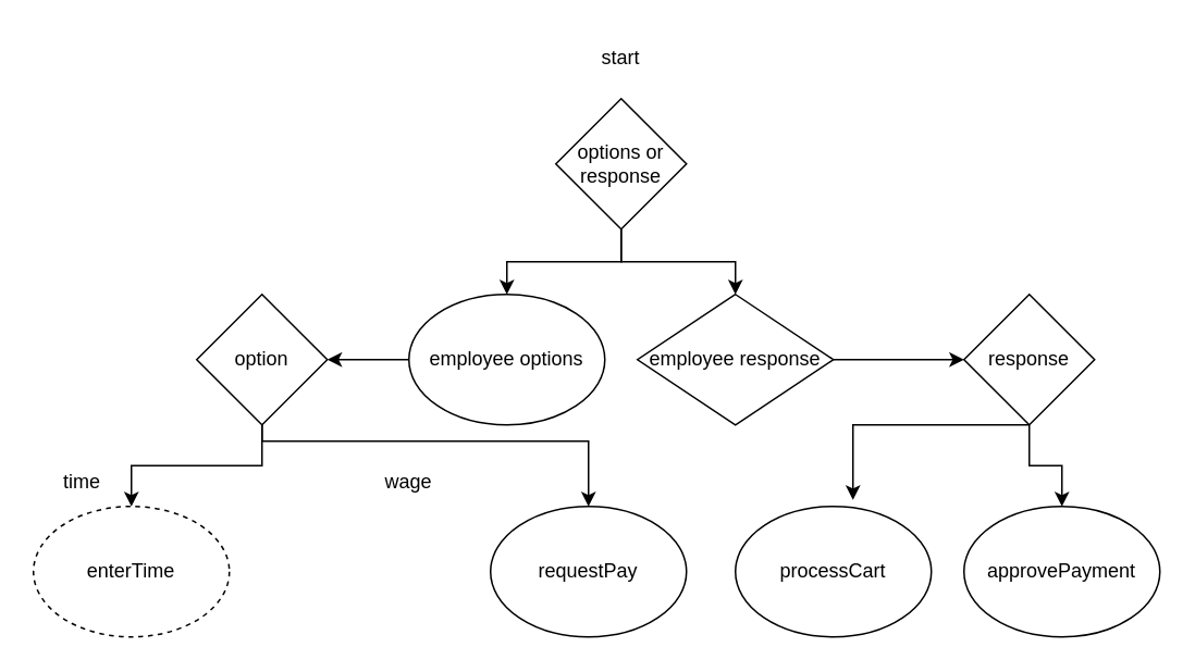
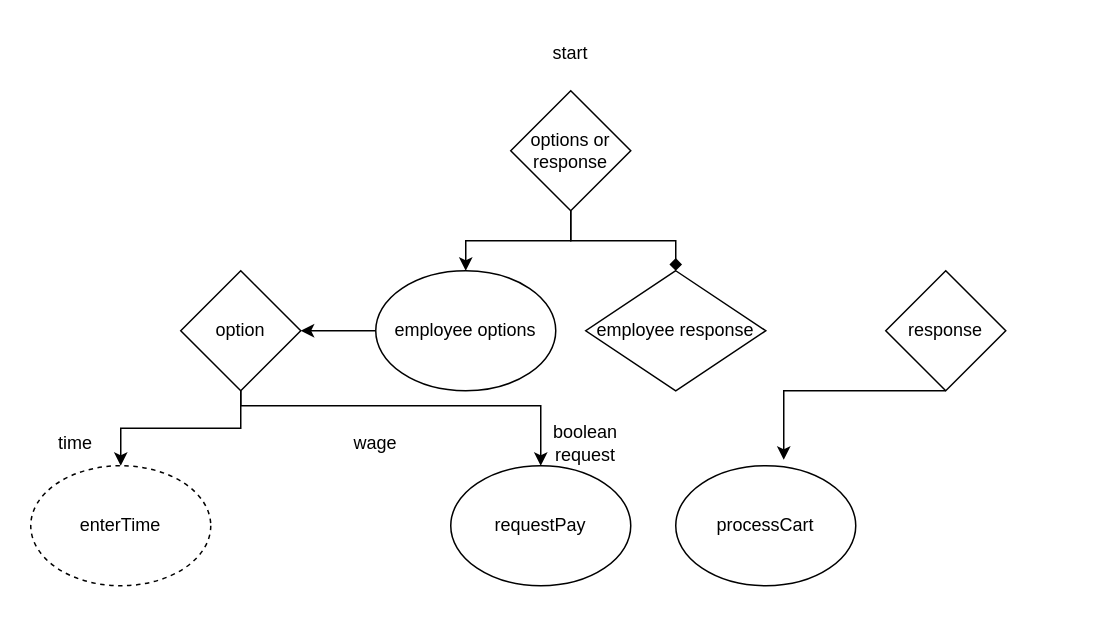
  <mxCell id="0" />
  <mxCell id="1" parent="0" />
  <mxCell id="2" value="start" style="text;html=1;strokeColor=none;fillColor=none;align=center;verticalAlign=middle;whiteSpace=wrap;rounded=0;" vertex="1" parent="1"><mxGeometry x="350" y="20" width="60" height="30" as="geometry" /></mxCell>
  <mxCell id="3" style="edgeStyle=orthogonalEdgeStyle;rounded=0;orthogonalLoop=1;jettySize=auto;html=1;entryX=1;entryY=0.5;entryDx=0;entryDy=0;" edge="1" parent="1" source="4" target="14"><mxGeometry relative="1" as="geometry" /></mxCell>
  <mxCell id="4" value="employee options" style="ellipse;whiteSpace=wrap;html=1;" vertex="1" parent="1"><mxGeometry x="250" y="180" width="120" height="80" as="geometry" /></mxCell>
- <mxCell id="5" style="edgeStyle=orthogonalEdgeStyle;rounded=0;orthogonalLoop=1;jettySize=auto;html=1;entryX=0;entryY=0.5;entryDx=0;entryDy=0;" edge="1" parent="1" source="6" target="17"><mxGeometry relative="1" as="geometry" /></mxCell>
  <mxCell id="6" value="employee response" style="rhombus;whiteSpace=wrap;html=1;" vertex="1" parent="1"><mxGeometry x="390" y="180" width="120" height="80" as="geometry" /></mxCell>
  <mxCell id="7" style="edgeStyle=orthogonalEdgeStyle;rounded=0;orthogonalLoop=1;jettySize=auto;html=1;entryX=0.5;entryY=0;entryDx=0;entryDy=0;" edge="1" parent="1" source="9" target="4"><mxGeometry relative="1" as="geometry" /></mxCell>
- <mxCell id="8" style="edgeStyle=orthogonalEdgeStyle;rounded=0;orthogonalLoop=1;jettySize=auto;html=1;entryX=0.5;entryY=0;entryDx=0;entryDy=0;" edge="1" parent="1" source="9" target="6"><mxGeometry relative="1" as="geometry" /></mxCell>
+ <mxCell id="8" style="edgeStyle=orthogonalEdgeStyle;rounded=0;orthogonalLoop=1;jettySize=auto;html=1;entryX=0.5;entryY=0;entryDx=0;entryDy=0;endArrow=diamond;" edge="1" parent="1" source="9" target="6"><mxGeometry relative="1" as="geometry" /></mxCell>
  <mxCell id="9" value="options or response" style="rhombus;whiteSpace=wrap;html=1;" vertex="1" parent="1"><mxGeometry x="340" y="60" width="80" height="80" as="geometry" /></mxCell>
  <mxCell id="10" value="enterTime" style="ellipse;whiteSpace=wrap;html=1;dashed=1;" vertex="1" parent="1"><mxGeometry x="20" y="310" width="120" height="80" as="geometry" /></mxCell>
  <mxCell id="11" value="requestPay" style="ellipse;whiteSpace=wrap;html=1;" vertex="1" parent="1"><mxGeometry x="300" y="310" width="120" height="80" as="geometry" /></mxCell>
  <mxCell id="12" style="edgeStyle=orthogonalEdgeStyle;rounded=0;orthogonalLoop=1;jettySize=auto;html=1;entryX=0.5;entryY=0;entryDx=0;entryDy=0;" edge="1" parent="1" source="14" target="10"><mxGeometry relative="1" as="geometry" /></mxCell>
  <mxCell id="13" style="edgeStyle=orthogonalEdgeStyle;rounded=0;orthogonalLoop=1;jettySize=auto;html=1;entryX=0.5;entryY=0;entryDx=0;entryDy=0;" edge="1" parent="1" source="14" target="11"><mxGeometry relative="1" as="geometry"><Array as="points"><mxPoint x="160" y="270" /><mxPoint x="360" y="270" /></Array></mxGeometry></mxCell>
  <mxCell id="14" value="option" style="rhombus;whiteSpace=wrap;html=1;" vertex="1" parent="1"><mxGeometry x="120" y="180" width="80" height="80" as="geometry" /></mxCell>
  <mxCell id="15" style="edgeStyle=orthogonalEdgeStyle;rounded=0;orthogonalLoop=1;jettySize=auto;html=1;entryX=0.6;entryY=-0.05;entryDx=0;entryDy=0;entryPerimeter=0;" edge="1" parent="1" source="17" target="18"><mxGeometry relative="1" as="geometry"><Array as="points"><mxPoint x="522" y="260" /></Array></mxGeometry></mxCell>
- <mxCell id="16" style="edgeStyle=orthogonalEdgeStyle;rounded=0;orthogonalLoop=1;jettySize=auto;html=1;entryX=0.5;entryY=0;entryDx=0;entryDy=0;" edge="1" parent="1" source="17" target="19"><mxGeometry relative="1" as="geometry" /></mxCell>
  <mxCell id="17" value="response" style="rhombus;whiteSpace=wrap;html=1;" vertex="1" parent="1"><mxGeometry x="590" y="180" width="80" height="80" as="geometry" /></mxCell>
  <mxCell id="18" value="processCart" style="ellipse;whiteSpace=wrap;html=1;" vertex="1" parent="1"><mxGeometry x="450" y="310" width="120" height="80" as="geometry" /></mxCell>
- <mxCell id="19" value="approvePayment" style="ellipse;whiteSpace=wrap;html=1;" vertex="1" parent="1"><mxGeometry x="590" y="310" width="120" height="80" as="geometry" /></mxCell>
  <mxCell id="20" value="time" style="text;html=1;strokeColor=none;fillColor=none;align=center;verticalAlign=middle;whiteSpace=wrap;rounded=0;" vertex="1" parent="1"><mxGeometry x="20" y="280" width="60" height="30" as="geometry" /></mxCell>
  <mxCell id="21" value="wage" style="text;html=1;strokeColor=none;fillColor=none;align=center;verticalAlign=middle;whiteSpace=wrap;rounded=0;" vertex="1" parent="1"><mxGeometry x="220" y="280" width="60" height="30" as="geometry" /></mxCell>
+ <mxCell id="22" value="boolean request" style="text;html=1;strokeColor=none;fillColor=none;align=center;verticalAlign=middle;whiteSpace=wrap;rounded=0;" vertex="1" parent="1"><mxGeometry x="360" y="280" width="60" height="30" as="geometry" /></mxCell>
